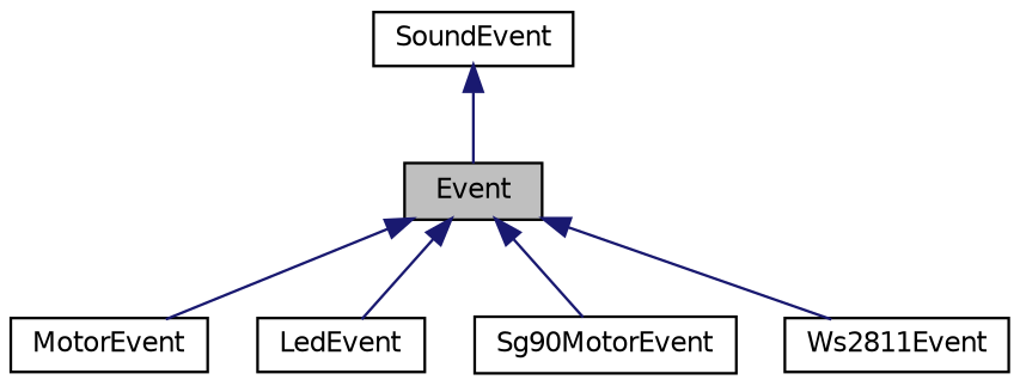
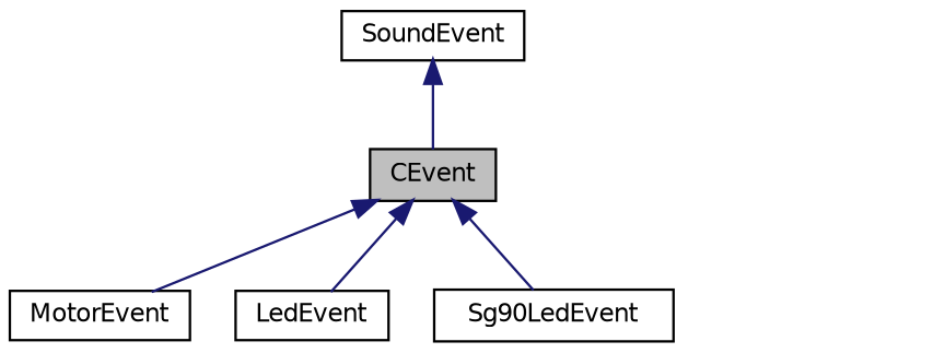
  digraph {
    node [color=black fillcolor=white fontname=Helvetica fontsize=10 shape=record style=filled]
    edge [color=midnightblue dir=back fontname=Helvetica fontsize=10 labelfontname=Helvetica labelfontsize=10 style=solid]
-   n1 [fillcolor=grey75 fontcolor=black height=0.2 label=Event width=0.4]
+   n1 [fillcolor=grey75 fontcolor=black height=0.2 label=CEvent width=0.4]
    n2 [height=0.2 label=MotorEvent width=0.4]
    n3 [height=0.2 label=LedEvent width=0.4]
-   n4 [height=0.2 label=Sg90MotorEvent width=0.4]
-   n5 [height=0.2 label=Ws2811Event width=0.4]
+   n4 [height=0.2 label=Sg90LedEvent width=0.4]
    n6 [height=0.2 label=SoundEvent width=0.4]
    n1 -> n2
    n1 -> n3
    n1 -> n4
-   n1 -> n5
    n6 -> n1
  }
